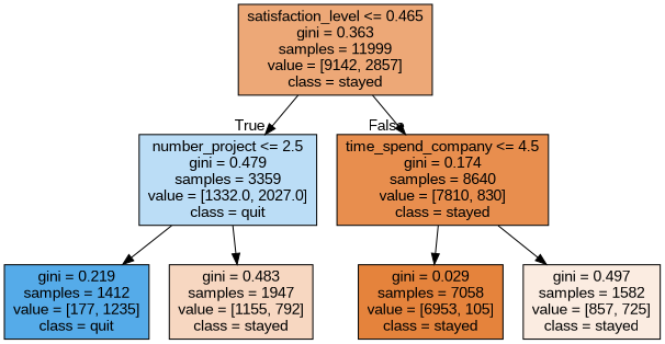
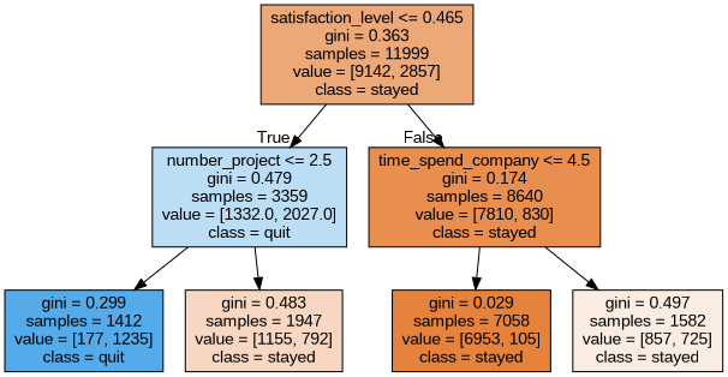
  digraph {
    fontname="Liberation Sans"
    node [color=black fontname="Liberation Sans" shape=box style=filled]
    edge [fontname="Liberation Sans"]
    n1 [fillcolor="#eda877" label="satisfaction_level <= 0.465\ngini = 0.363\nsamples = 11999\nvalue = [9142, 2857]\nclass = stayed"]
    n2 [fillcolor="#bbddf6" label="number_project <= 2.5\ngini = 0.479\nsamples = 3359\nvalue = [1332.0, 2027.0]\nclass = quit"]
    n3 [fillcolor="#e88e4e" label="time_spend_company <= 4.5\ngini = 0.174\nsamples = 8640\nvalue = [7810, 830]\nclass = stayed"]
-   n4 [fillcolor="#55abe9" label="gini = 0.219\nsamples = 1412\nvalue = [177, 1235]\nclass = quit"]
+   n4 [fillcolor="#55abe9" label="gini = 0.299\nsamples = 1412\nvalue = [177, 1235]\nclass = quit"]
    n5 [fillcolor="#f7d7c1" label="gini = 0.483\nsamples = 1947\nvalue = [1155, 792]\nclass = stayed"]
    n6 [fillcolor="#e5833c" label="gini = 0.029\nsamples = 7058\nvalue = [6953, 105]\nclass = stayed"]
    n7 [fillcolor="#fbece1" label="gini = 0.497\nsamples = 1582\nvalue = [857, 725]\nclass = stayed"]
    n1 -> n2 [headlabel=True labelangle=45 labeldistance=2.5]
    n1 -> n3 [headlabel=False labelangle=-45 labeldistance=2.5]
    n2 -> n4
    n2 -> n5
    n3 -> n6
    n3 -> n7
  }
